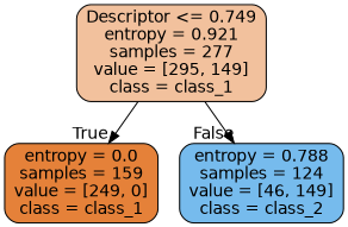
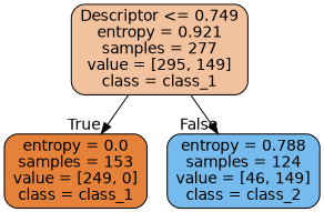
  digraph {
    node [color=black fontname=helvetica shape=box style="filled, rounded"]
    edge [fontname=helvetica labeldistance=2.5]
    n1 [fillcolor="#f2c19d" label="Descriptor <= 0.749\nentropy = 0.921\nsamples = 277\nvalue = [295, 149]\nclass = class_1"]
-   n2 [fillcolor="#e58139" label="entropy = 0.0\nsamples = 159\nvalue = [249, 0]\nclass = class_1"]
+   n2 [fillcolor="#e58139" label="entropy = 0.0\nsamples = 153\nvalue = [249, 0]\nclass = class_1"]
    n3 [fillcolor="#76bbed" label="entropy = 0.788\nsamples = 124\nvalue = [46, 149]\nclass = class_2"]
    n1 -> n2 [headlabel=True labelangle=45]
    n1 -> n3 [headlabel=False labelangle=-45]
  }
